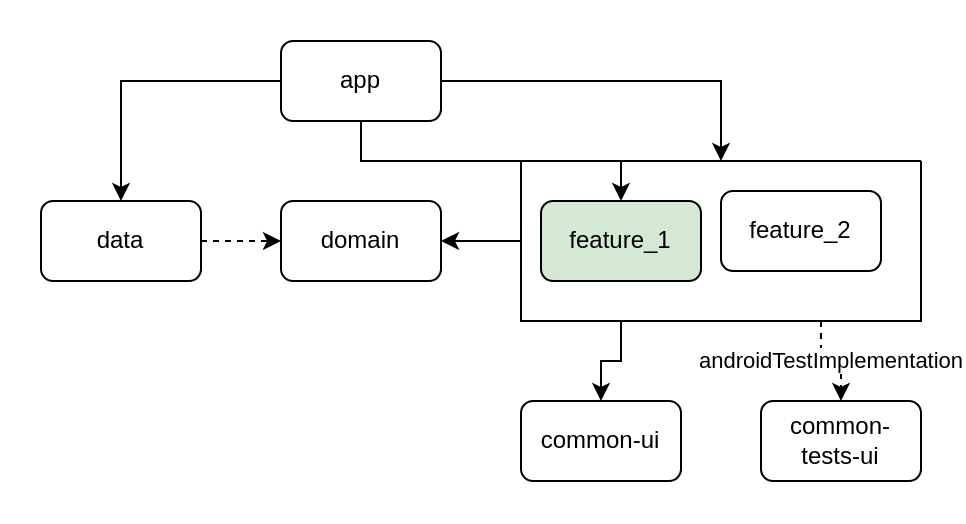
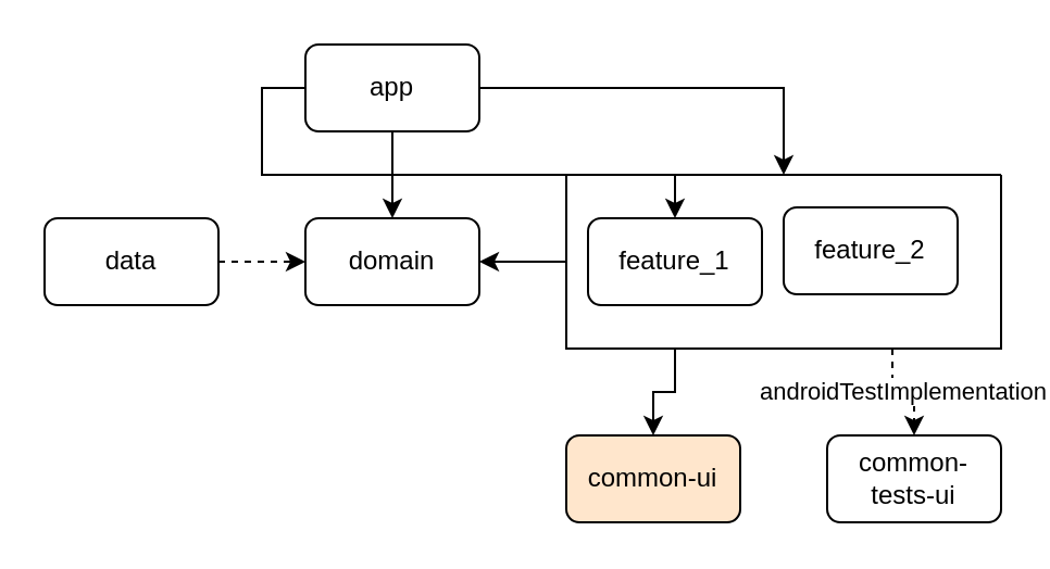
  <mxCell id="0" />
  <mxCell id="1" parent="0" />
  <mxCell id="2" style="edgeStyle=orthogonalEdgeStyle;rounded=0;orthogonalLoop=1;jettySize=auto;html=1;exitX=0.5;exitY=1;exitDx=0;exitDy=0;fontFamily=Helvetica;fontSize=11;fontColor=default;" edge="1" parent="1" source="5" target="15"><mxGeometry relative="1" as="geometry" /></mxCell>
- <mxCell id="3" style="edgeStyle=orthogonalEdgeStyle;rounded=0;orthogonalLoop=1;jettySize=auto;html=1;exitX=0;exitY=0.5;exitDx=0;exitDy=0;entryX=0.5;entryY=0;entryDx=0;entryDy=0;fontFamily=Helvetica;fontSize=11;fontColor=default;" edge="1" parent="1" source="5" target="9"><mxGeometry relative="1" as="geometry" /></mxCell>
+ <mxCell id="3" style="edgeStyle=orthogonalEdgeStyle;rounded=0;orthogonalLoop=1;jettySize=auto;html=1;exitX=0;exitY=0.5;exitDx=0;exitDy=0;fontFamily=Helvetica;fontSize=11;fontColor=default;" edge="1" parent="1" source="5" target="10"><mxGeometry relative="1" as="geometry" /></mxCell>
  <mxCell id="4" style="edgeStyle=orthogonalEdgeStyle;rounded=0;orthogonalLoop=1;jettySize=auto;html=1;exitX=1;exitY=0.5;exitDx=0;exitDy=0;entryX=0.5;entryY=0;entryDx=0;entryDy=0;fontFamily=Helvetica;fontSize=11;fontColor=default;" edge="1" parent="1" source="5" target="14"><mxGeometry relative="1" as="geometry" /></mxCell>
  <mxCell id="5" value="app" style="rounded=1;whiteSpace=wrap;html=1;" vertex="1" parent="1"><mxGeometry x="140" y="20" width="80" height="40" as="geometry" /></mxCell>
- <mxCell id="6" value="common-ui" style="rounded=1;whiteSpace=wrap;html=1;" vertex="1" parent="1"><mxGeometry x="260" y="200" width="80" height="40" as="geometry" /></mxCell>
+ <mxCell id="6" value="common-ui" style="rounded=1;whiteSpace=wrap;html=1;fillColor=#ffe6cc;" vertex="1" parent="1"><mxGeometry x="260" y="200" width="80" height="40" as="geometry" /></mxCell>
  <mxCell id="7" value="common-tests-ui" style="rounded=1;whiteSpace=wrap;html=1;" vertex="1" parent="1"><mxGeometry x="380" y="200" width="80" height="40" as="geometry" /></mxCell>
  <mxCell id="8" style="edgeStyle=orthogonalEdgeStyle;rounded=0;orthogonalLoop=1;jettySize=auto;html=1;exitX=1;exitY=0.5;exitDx=0;exitDy=0;entryX=0;entryY=0.5;entryDx=0;entryDy=0;dashed=1;" edge="1" parent="1" source="9" target="10"><mxGeometry relative="1" as="geometry" /></mxCell>
  <mxCell id="9" value="data" style="rounded=1;whiteSpace=wrap;html=1;" vertex="1" parent="1"><mxGeometry x="20" y="100" width="80" height="40" as="geometry" /></mxCell>
  <mxCell id="10" value="domain" style="rounded=1;whiteSpace=wrap;html=1;" vertex="1" parent="1"><mxGeometry x="140" y="100" width="80" height="40" as="geometry" /></mxCell>
  <mxCell id="11" style="edgeStyle=orthogonalEdgeStyle;rounded=0;orthogonalLoop=1;jettySize=auto;html=1;exitX=0;exitY=0.5;exitDx=0;exitDy=0;entryX=1;entryY=0.5;entryDx=0;entryDy=0;" edge="1" parent="1" source="14" target="10"><mxGeometry relative="1" as="geometry" /></mxCell>
  <mxCell id="12" style="edgeStyle=orthogonalEdgeStyle;rounded=0;orthogonalLoop=1;jettySize=auto;html=1;exitX=0.25;exitY=1;exitDx=0;exitDy=0;entryX=0.5;entryY=0;entryDx=0;entryDy=0;fontFamily=Helvetica;fontSize=11;fontColor=default;" edge="1" parent="1" source="14" target="6"><mxGeometry relative="1" as="geometry" /></mxCell>
  <mxCell id="13" value="androidTestImplementation" style="edgeStyle=orthogonalEdgeStyle;rounded=0;orthogonalLoop=1;jettySize=auto;html=1;exitX=0.75;exitY=1;exitDx=0;exitDy=0;entryX=0.5;entryY=0;entryDx=0;entryDy=0;fontFamily=Helvetica;fontSize=11;fontColor=default;dashed=1;" edge="1" parent="1" source="14" target="7"><mxGeometry relative="1" as="geometry" /></mxCell>
  <mxCell id="14" value="" style="swimlane;startSize=0;" vertex="1" parent="1"><mxGeometry x="260" y="80" width="200" height="80" as="geometry"><mxRectangle x="600" y="240" width="80" height="40" as="alternateBounds" /></mxGeometry></mxCell>
- <mxCell id="15" value="feature_1" style="rounded=1;whiteSpace=wrap;html=1;fillColor=#d5e8d4;" vertex="1" parent="14"><mxGeometry x="10" y="20" width="80" height="40" as="geometry" /></mxCell>
+ <mxCell id="15" value="feature_1" style="rounded=1;whiteSpace=wrap;html=1;" vertex="1" parent="14"><mxGeometry x="10" y="20" width="80" height="40" as="geometry" /></mxCell>
  <mxCell id="16" value="feature_2" style="rounded=1;whiteSpace=wrap;html=1;" vertex="1" parent="14"><mxGeometry x="100" y="15" width="80" height="40" as="geometry" /></mxCell>
